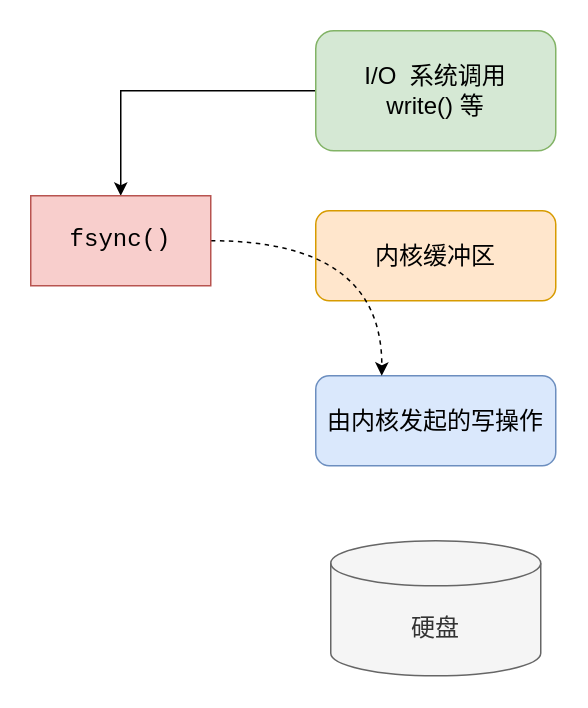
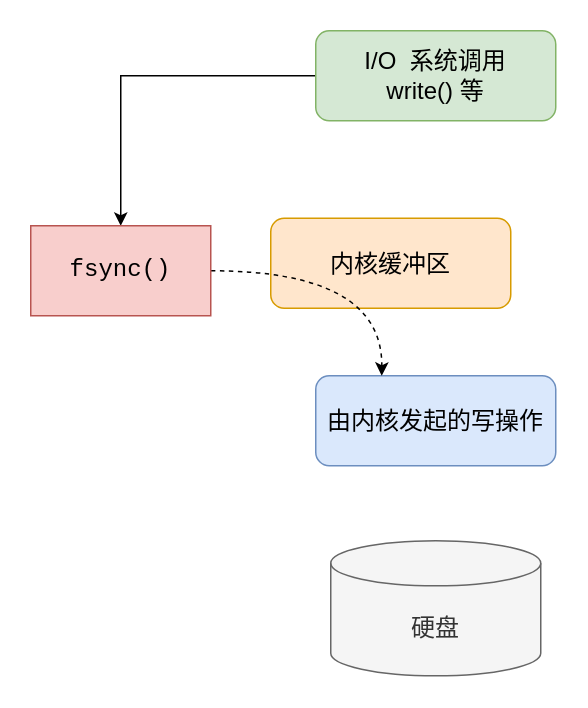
  <mxCell id="0" />
  <mxCell id="1" parent="0" />
  <mxCell id="2" style="edgeStyle=orthogonalEdgeStyle;rounded=0;orthogonalLoop=1;jettySize=auto;html=1;fontSize=16;" edge="1" parent="1" source="3" target="8"><mxGeometry relative="1" as="geometry" /></mxCell>
- <mxCell id="3" value="I/O &amp;nbsp;系统调用&lt;br style=&quot;font-size: 16px;&quot;&gt;write() 等" style="rounded=1;whiteSpace=wrap;html=1;fontSize=16;fillColor=#d5e8d4;strokeColor=#82b366;" vertex="1" parent="1"><mxGeometry x="210" y="20" width="160" height="80" as="geometry" /></mxCell>
- <mxCell id="4" value="内核缓冲区" style="rounded=1;whiteSpace=wrap;html=1;fontSize=16;fillColor=#ffe6cc;strokeColor=#d79b00;" vertex="1" parent="1"><mxGeometry x="210" y="140" width="160" height="60" as="geometry" /></mxCell>
+ <mxCell id="3" value="I/O &amp;nbsp;系统调用&lt;br style=&quot;font-size: 16px;&quot;&gt;write() 等" style="rounded=1;whiteSpace=wrap;html=1;fontSize=16;fillColor=#d5e8d4;strokeColor=#82b366;" vertex="1" parent="1"><mxGeometry x="210" y="20" width="160" height="60" as="geometry" /></mxCell>
+ <mxCell id="4" value="内核缓冲区" style="rounded=1;whiteSpace=wrap;html=1;fontSize=16;fillColor=#ffe6cc;strokeColor=#d79b00;" vertex="1" parent="1"><mxGeometry x="180" y="145" width="160" height="60" as="geometry" /></mxCell>
  <mxCell id="5" value="由内核发起的写操作" style="rounded=1;whiteSpace=wrap;html=1;fontSize=16;fillColor=#dae8fc;strokeColor=#6c8ebf;" vertex="1" parent="1"><mxGeometry x="210" y="250" width="160" height="60" as="geometry" /></mxCell>
  <mxCell id="6" value="硬盘" style="shape=cylinder3;whiteSpace=wrap;html=1;boundedLbl=1;backgroundOutline=1;size=15;fontSize=16;fillColor=#f5f5f5;strokeColor=#666666;fontColor=#333333;" vertex="1" parent="1"><mxGeometry x="220" y="360" width="140" height="90" as="geometry" /></mxCell>
  <mxCell id="7" style="edgeStyle=orthogonalEdgeStyle;rounded=0;orthogonalLoop=1;jettySize=auto;html=1;fontFamily=Courier New;fontSize=16;curved=1;dashed=1;" edge="1" parent="1" source="8"><mxGeometry relative="1" as="geometry"><mxPoint x="254" y="250" as="targetPoint" /></mxGeometry></mxCell>
- <mxCell id="8" value="fsync()" style="rounded=0;whiteSpace=wrap;html=1;fontSize=16;fontFamily=Courier New;fillColor=#f8cecc;strokeColor=#b85450;" vertex="1" parent="1"><mxGeometry x="20" y="130" width="120" height="60" as="geometry" /></mxCell>
+ <mxCell id="8" value="fsync()" style="rounded=0;whiteSpace=wrap;html=1;fontSize=16;fontFamily=Courier New;fillColor=#f8cecc;strokeColor=#b85450;" vertex="1" parent="1"><mxGeometry x="20" y="150" width="120" height="60" as="geometry" /></mxCell>
